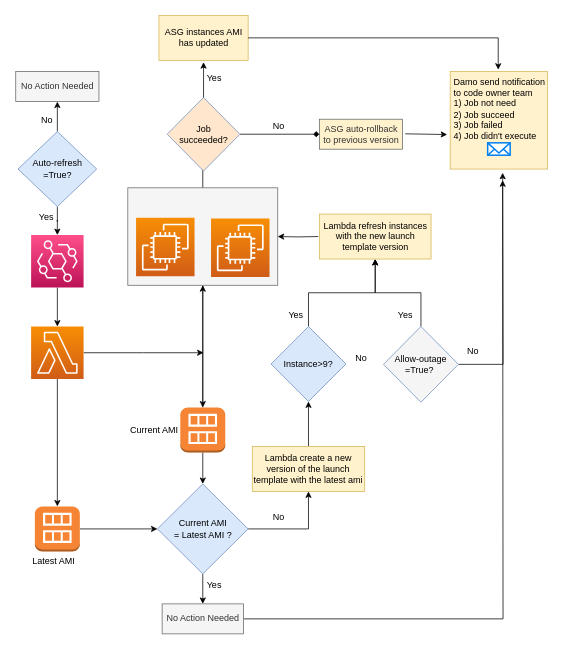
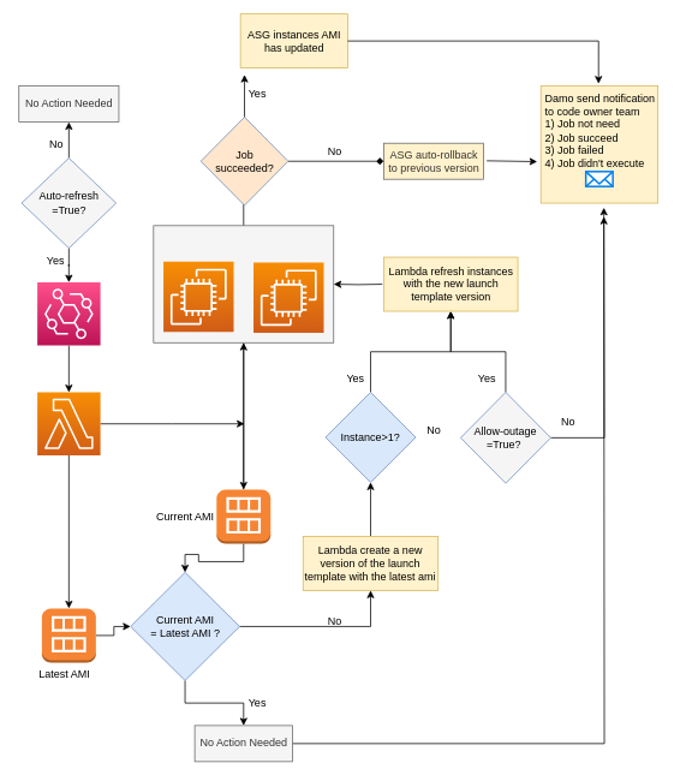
  <mxCell id="0" />
  <mxCell id="1" parent="0" />
  <mxCell id="2" style="edgeStyle=orthogonalEdgeStyle;rounded=0;orthogonalLoop=1;jettySize=auto;html=1;" parent="1" source="4" target="9" edge="1"><mxGeometry relative="1" as="geometry" /></mxCell>
  <mxCell id="3" style="edgeStyle=orthogonalEdgeStyle;rounded=0;orthogonalLoop=1;jettySize=auto;html=1;entryX=0.15;entryY=-0.2;entryDx=0;entryDy=0;entryPerimeter=0;" parent="1" source="4" target="47" edge="1"><mxGeometry relative="1" as="geometry" /></mxCell>
  <mxCell id="4" value="" style="rounded=0;whiteSpace=wrap;html=1;fillColor=#f5f5f5;fontColor=#333333;strokeColor=#666666;" parent="1" vertex="1"><mxGeometry x="170" y="250" width="200" height="130" as="geometry" /></mxCell>
  <mxCell id="5" value="" style="sketch=0;points=[[0,0,0],[0.25,0,0],[0.5,0,0],[0.75,0,0],[1,0,0],[0,1,0],[0.25,1,0],[0.5,1,0],[0.75,1,0],[1,1,0],[0,0.25,0],[0,0.5,0],[0,0.75,0],[1,0.25,0],[1,0.5,0],[1,0.75,0]];outlineConnect=0;fontColor=#232F3E;gradientColor=#F78E04;gradientDirection=north;fillColor=#D05C17;strokeColor=#ffffff;dashed=0;verticalLabelPosition=bottom;verticalAlign=top;align=center;html=1;fontSize=12;fontStyle=0;aspect=fixed;shape=mxgraph.aws4.resourceIcon;resIcon=mxgraph.aws4.ec2;" parent="1" vertex="1"><mxGeometry x="181" y="290" width="78" height="78" as="geometry" /></mxCell>
  <mxCell id="6" value="" style="sketch=0;points=[[0,0,0],[0.25,0,0],[0.5,0,0],[0.75,0,0],[1,0,0],[0,1,0],[0.25,1,0],[0.5,1,0],[0.75,1,0],[1,1,0],[0,0.25,0],[0,0.5,0],[0,0.75,0],[1,0.25,0],[1,0.5,0],[1,0.75,0]];outlineConnect=0;fontColor=#232F3E;gradientColor=#F78E04;gradientDirection=north;fillColor=#D05C17;strokeColor=#ffffff;dashed=0;verticalLabelPosition=bottom;verticalAlign=top;align=center;html=1;fontSize=12;fontStyle=0;aspect=fixed;shape=mxgraph.aws4.resourceIcon;resIcon=mxgraph.aws4.ec2;" parent="1" vertex="1"><mxGeometry x="281" y="291" width="78" height="78" as="geometry" /></mxCell>
  <mxCell id="7" style="edgeStyle=orthogonalEdgeStyle;rounded=0;orthogonalLoop=1;jettySize=auto;html=1;entryX=0.5;entryY=1;entryDx=0;entryDy=0;" parent="1" source="9" target="4" edge="1"><mxGeometry relative="1" as="geometry" /></mxCell>
  <mxCell id="8" style="edgeStyle=orthogonalEdgeStyle;rounded=0;orthogonalLoop=1;jettySize=auto;html=1;" parent="1" source="9" target="19" edge="1"><mxGeometry relative="1" as="geometry" /></mxCell>
  <mxCell id="9" value="" style="outlineConnect=0;dashed=0;verticalLabelPosition=bottom;verticalAlign=top;align=center;html=1;shape=mxgraph.aws3.ami;fillColor=#F58534;gradientColor=none;" parent="1" vertex="1"><mxGeometry x="240" y="543" width="60" height="60" as="geometry" /></mxCell>
  <mxCell id="10" value="" style="edgeStyle=orthogonalEdgeStyle;rounded=0;orthogonalLoop=1;jettySize=auto;html=1;" parent="1" source="12" edge="1"><mxGeometry relative="1" as="geometry"><mxPoint x="271" y="470" as="targetPoint" /></mxGeometry></mxCell>
  <mxCell id="11" style="edgeStyle=orthogonalEdgeStyle;rounded=0;orthogonalLoop=1;jettySize=auto;html=1;" parent="1" source="12" target="16" edge="1"><mxGeometry relative="1" as="geometry" /></mxCell>
  <mxCell id="12" value="" style="sketch=0;points=[[0,0,0],[0.25,0,0],[0.5,0,0],[0.75,0,0],[1,0,0],[0,1,0],[0.25,1,0],[0.5,1,0],[0.75,1,0],[1,1,0],[0,0.25,0],[0,0.5,0],[0,0.75,0],[1,0.25,0],[1,0.5,0],[1,0.75,0]];outlineConnect=0;fontColor=#232F3E;gradientColor=#F78E04;gradientDirection=north;fillColor=#D05C17;strokeColor=#ffffff;dashed=0;verticalLabelPosition=bottom;verticalAlign=top;align=center;html=1;fontSize=12;fontStyle=0;aspect=fixed;shape=mxgraph.aws4.resourceIcon;resIcon=mxgraph.aws4.lambda;" parent="1" vertex="1"><mxGeometry x="41" y="435" width="70" height="70" as="geometry" /></mxCell>
  <mxCell id="13" style="edgeStyle=orthogonalEdgeStyle;rounded=0;orthogonalLoop=1;jettySize=auto;html=1;" parent="1" source="14" target="12" edge="1"><mxGeometry relative="1" as="geometry" /></mxCell>
  <mxCell id="14" value="" style="sketch=0;points=[[0,0,0],[0.25,0,0],[0.5,0,0],[0.75,0,0],[1,0,0],[0,1,0],[0.25,1,0],[0.5,1,0],[0.75,1,0],[1,1,0],[0,0.25,0],[0,0.5,0],[0,0.75,0],[1,0.25,0],[1,0.5,0],[1,0.75,0]];outlineConnect=0;fontColor=#232F3E;gradientColor=#FF4F8B;gradientDirection=north;fillColor=#BC1356;strokeColor=#ffffff;dashed=0;verticalLabelPosition=bottom;verticalAlign=top;align=center;html=1;fontSize=12;fontStyle=0;aspect=fixed;shape=mxgraph.aws4.resourceIcon;resIcon=mxgraph.aws4.eventbridge;" parent="1" vertex="1"><mxGeometry x="41" y="313" width="70" height="70" as="geometry" /></mxCell>
  <mxCell id="15" style="edgeStyle=orthogonalEdgeStyle;rounded=0;orthogonalLoop=1;jettySize=auto;html=1;entryX=0;entryY=0.5;entryDx=0;entryDy=0;" parent="1" source="16" target="19" edge="1"><mxGeometry relative="1" as="geometry" /></mxCell>
  <mxCell id="16" value="" style="outlineConnect=0;dashed=0;verticalLabelPosition=bottom;verticalAlign=top;align=center;html=1;shape=mxgraph.aws3.ami;fillColor=#F58534;gradientColor=none;" parent="1" vertex="1"><mxGeometry x="46" y="675" width="60" height="60" as="geometry" /></mxCell>
  <mxCell id="17" style="edgeStyle=orthogonalEdgeStyle;rounded=0;orthogonalLoop=1;jettySize=auto;html=1;entryX=0.5;entryY=0;entryDx=0;entryDy=0;" parent="1" source="19" target="21" edge="1"><mxGeometry relative="1" as="geometry" /></mxCell>
  <mxCell id="18" style="edgeStyle=orthogonalEdgeStyle;rounded=0;orthogonalLoop=1;jettySize=auto;html=1;entryX=0.5;entryY=1;entryDx=0;entryDy=0;" parent="1" source="19" target="23" edge="1"><mxGeometry relative="1" as="geometry" /></mxCell>
- <mxCell id="19" value="Current AMI &lt;br&gt;= Latest AMI ?" style="rhombus;whiteSpace=wrap;html=1;fillColor=#dae8fc;strokeColor=#6c8ebf;" parent="1" vertex="1"><mxGeometry x="209.5" y="645" width="121" height="120" as="geometry" /></mxCell>
+ <mxCell id="19" value="Current AMI &lt;br&gt;= Latest AMI ?" style="rhombus;whiteSpace=wrap;html=1;fillColor=#dae8fc;strokeColor=#6c8ebf;" parent="1" vertex="1"><mxGeometry x="144.5" y="635" width="121" height="120" as="geometry" /></mxCell>
  <mxCell id="20" style="edgeStyle=orthogonalEdgeStyle;rounded=0;orthogonalLoop=1;jettySize=auto;html=1;" edge="1" parent="1" source="21"><mxGeometry relative="1" as="geometry"><mxPoint x="670" y="240" as="targetPoint" /></mxGeometry></mxCell>
  <mxCell id="21" value="No Action Needed" style="rounded=0;whiteSpace=wrap;html=1;fillColor=#f5f5f5;fontColor=#333333;strokeColor=#666666;" parent="1" vertex="1"><mxGeometry x="215.75" y="805" width="108.5" height="40" as="geometry" /></mxCell>
  <mxCell id="22" style="edgeStyle=orthogonalEdgeStyle;rounded=0;orthogonalLoop=1;jettySize=auto;html=1;entryX=0.5;entryY=1;entryDx=0;entryDy=0;" parent="1" source="23" target="37" edge="1"><mxGeometry relative="1" as="geometry" /></mxCell>
  <mxCell id="23" value="Lambda create a new version of the launch template with the latest ami" style="rounded=0;whiteSpace=wrap;html=1;fillColor=#fff2cc;strokeColor=#d6b656;" parent="1" vertex="1"><mxGeometry x="336" y="595" width="150" height="60" as="geometry" /></mxCell>
  <mxCell id="24" style="edgeStyle=orthogonalEdgeStyle;rounded=0;orthogonalLoop=1;jettySize=auto;html=1;entryX=1;entryY=0.5;entryDx=0;entryDy=0;exitX=0;exitY=0.5;exitDx=0;exitDy=0;" parent="1" target="4" edge="1"><mxGeometry relative="1" as="geometry"><mxPoint x="424" y="315" as="sourcePoint" /></mxGeometry></mxCell>
  <mxCell id="25" style="edgeStyle=orthogonalEdgeStyle;rounded=0;orthogonalLoop=1;jettySize=auto;html=1;" parent="1" source="27" target="14" edge="1"><mxGeometry relative="1" as="geometry" /></mxCell>
  <mxCell id="26" style="edgeStyle=orthogonalEdgeStyle;rounded=0;orthogonalLoop=1;jettySize=auto;html=1;entryX=0.5;entryY=1;entryDx=0;entryDy=0;" parent="1" source="27" target="31" edge="1"><mxGeometry relative="1" as="geometry" /></mxCell>
- <mxCell id="27" value="Auto-refresh&lt;br&gt;=True?" style="rhombus;whiteSpace=wrap;html=1;fillColor=#dae8fc;strokeColor=#6c8ebf;" parent="1" vertex="1"><mxGeometry x="23.5" y="175" width="105" height="100" as="geometry" /></mxCell>
+ <mxCell id="27" value="Auto-refresh&lt;br&gt;=True?" style="rhombus;whiteSpace=wrap;html=1;fillColor=#f5f5f5;strokeColor=#6c8ebf;" parent="1" vertex="1"><mxGeometry x="23.5" y="175" width="105" height="100" as="geometry" /></mxCell>
  <mxCell id="28" value="Yes" style="text;html=1;align=center;verticalAlign=middle;resizable=0;points=[];autosize=1;strokeColor=none;fillColor=none;" parent="1" vertex="1"><mxGeometry x="41" y="275" width="40" height="30" as="geometry" /></mxCell>
  <mxCell id="29" value="Yes" style="text;html=1;align=center;verticalAlign=middle;resizable=0;points=[];autosize=1;strokeColor=none;fillColor=none;" parent="1" vertex="1"><mxGeometry x="265" y="765" width="40" height="30" as="geometry" /></mxCell>
  <mxCell id="30" value="No" style="text;html=1;align=center;verticalAlign=middle;resizable=0;points=[];autosize=1;strokeColor=none;fillColor=none;" parent="1" vertex="1"><mxGeometry x="351" y="675" width="40" height="30" as="geometry" /></mxCell>
  <mxCell id="31" value="No Action Needed" style="rounded=0;whiteSpace=wrap;html=1;fillColor=#f5f5f5;fontColor=#333333;strokeColor=#666666;" parent="1" vertex="1"><mxGeometry x="20.5" y="95" width="111" height="40" as="geometry" /></mxCell>
  <mxCell id="32" value="No" style="text;html=1;align=center;verticalAlign=middle;resizable=0;points=[];autosize=1;strokeColor=none;fillColor=none;" parent="1" vertex="1"><mxGeometry x="42" y="145" width="40" height="30" as="geometry" /></mxCell>
  <mxCell id="33" style="edgeStyle=orthogonalEdgeStyle;rounded=0;orthogonalLoop=1;jettySize=auto;html=1;" parent="1" source="35" edge="1"><mxGeometry relative="1" as="geometry"><mxPoint x="670" y="230" as="targetPoint" /></mxGeometry></mxCell>
  <mxCell id="34" style="edgeStyle=orthogonalEdgeStyle;rounded=0;orthogonalLoop=1;jettySize=auto;html=1;" parent="1" source="35" target="51" edge="1"><mxGeometry relative="1" as="geometry" /></mxCell>
  <mxCell id="35" value="Allow-outage&lt;br&gt;=True?&amp;nbsp;" style="rhombus;whiteSpace=wrap;html=1;fillColor=#f5f5f5;strokeColor=#6c8ebf;" parent="1" vertex="1"><mxGeometry x="511" y="435" width="100" height="101" as="geometry" /></mxCell>
  <mxCell id="36" style="edgeStyle=orthogonalEdgeStyle;rounded=0;orthogonalLoop=1;jettySize=auto;html=1;entryX=0.5;entryY=1;entryDx=0;entryDy=0;" parent="1" source="37" target="51" edge="1"><mxGeometry relative="1" as="geometry"><mxPoint x="481" y="375" as="targetPoint" /></mxGeometry></mxCell>
- <mxCell id="37" value="Instance&amp;gt;9?" style="rhombus;whiteSpace=wrap;html=1;fillColor=#dae8fc;strokeColor=#6c8ebf;" parent="1" vertex="1"><mxGeometry x="361" y="435" width="100" height="100" as="geometry" /></mxCell>
+ <mxCell id="37" value="Instance&amp;gt;1?" style="rhombus;whiteSpace=wrap;html=1;fillColor=#dae8fc;strokeColor=#6c8ebf;" parent="1" vertex="1"><mxGeometry x="361" y="435" width="100" height="100" as="geometry" /></mxCell>
  <mxCell id="38" value="Current AMI" style="text;html=1;align=center;verticalAlign=middle;resizable=0;points=[];autosize=1;strokeColor=none;fillColor=none;" parent="1" vertex="1"><mxGeometry x="160" y="558" width="90" height="30" as="geometry" /></mxCell>
  <mxCell id="39" value="Latest AMI" style="text;html=1;align=center;verticalAlign=middle;resizable=0;points=[];autosize=1;strokeColor=none;fillColor=none;" parent="1" vertex="1"><mxGeometry x="31" y="733" width="80" height="30" as="geometry" /></mxCell>
  <mxCell id="40" value="Yes" style="text;html=1;align=center;verticalAlign=middle;resizable=0;points=[];autosize=1;strokeColor=none;fillColor=none;" parent="1" vertex="1"><mxGeometry x="520" y="405" width="40" height="30" as="geometry" /></mxCell>
  <mxCell id="41" value="Yes" style="text;html=1;align=center;verticalAlign=middle;resizable=0;points=[];autosize=1;strokeColor=none;fillColor=none;" parent="1" vertex="1"><mxGeometry x="374" y="405" width="40" height="30" as="geometry" /></mxCell>
  <mxCell id="42" value="No" style="text;html=1;align=center;verticalAlign=middle;resizable=0;points=[];autosize=1;strokeColor=none;fillColor=none;" parent="1" vertex="1"><mxGeometry x="461" y="462" width="40" height="30" as="geometry" /></mxCell>
  <mxCell id="43" value="No" style="text;html=1;align=center;verticalAlign=middle;resizable=0;points=[];autosize=1;strokeColor=none;fillColor=none;" parent="1" vertex="1"><mxGeometry x="610" y="453" width="40" height="30" as="geometry" /></mxCell>
- <mxCell id="44" value="ASG instances AMI has updated" style="rounded=0;whiteSpace=wrap;html=1;fillColor=#fff2cc;strokeColor=#d6b656;" parent="1" vertex="1"><mxGeometry x="211.5" y="20" width="119" height="60" as="geometry" /></mxCell>
+ <mxCell id="44" value="ASG instances AMI has updated" style="rounded=0;whiteSpace=wrap;html=1;fillColor=#fff2cc;strokeColor=#d6b656;" parent="1" vertex="1"><mxGeometry x="266.5" y="15" width="119" height="60" as="geometry" /></mxCell>
  <mxCell id="45" style="edgeStyle=orthogonalEdgeStyle;rounded=0;orthogonalLoop=1;jettySize=auto;html=1;entryX=-0.031;entryY=0.646;entryDx=0;entryDy=0;entryPerimeter=0;" parent="1" target="53" edge="1"><mxGeometry relative="1" as="geometry"><mxPoint x="540" y="178" as="sourcePoint" /><mxPoint x="744" y="221.995" as="targetPoint" /></mxGeometry></mxCell>
  <mxCell id="46" value="ASG auto-rollback to previous version" style="rounded=0;whiteSpace=wrap;html=1;fillColor=#fff2cc;fontColor=#333333;strokeColor=#666666;" parent="1" vertex="1"><mxGeometry x="425.5" y="158.5" width="111" height="40" as="geometry" /></mxCell>
  <mxCell id="47" value="Yes" style="text;html=1;align=center;verticalAlign=middle;resizable=0;points=[];autosize=1;strokeColor=none;fillColor=none;" parent="1" vertex="1"><mxGeometry x="265" y="88.5" width="40" height="30" as="geometry" /></mxCell>
  <mxCell id="48" value="No" style="text;html=1;align=center;verticalAlign=middle;resizable=0;points=[];autosize=1;strokeColor=none;fillColor=none;" parent="1" vertex="1"><mxGeometry x="351" y="152.5" width="40" height="30" as="geometry" /></mxCell>
  <mxCell id="49" style="edgeStyle=orthogonalEdgeStyle;rounded=0;orthogonalLoop=1;jettySize=auto;html=1;entryX=0;entryY=0.5;entryDx=0;entryDy=0;endArrow=diamond;" parent="1" source="50" target="46" edge="1"><mxGeometry relative="1" as="geometry" /></mxCell>
  <mxCell id="50" value="Job &lt;br&gt;succeeded?" style="rhombus;whiteSpace=wrap;html=1;fillColor=#ffe6cc;strokeColor=#6c8ebf;" parent="1" vertex="1"><mxGeometry x="222.5" y="129.5" width="97" height="98" as="geometry" /></mxCell>
  <mxCell id="51" value="Lambda refresh instances with the new launch template version" style="whiteSpace=wrap;html=1;fillColor=#fff2cc;strokeColor=#d6b656;" parent="1" vertex="1"><mxGeometry x="425.5" y="285" width="149" height="60" as="geometry" /></mxCell>
  <mxCell id="52" value="" style="edgeStyle=orthogonalEdgeStyle;rounded=0;orthogonalLoop=1;jettySize=auto;html=1;entryX=0.493;entryY=-0.02;entryDx=0;entryDy=0;entryPerimeter=0;" parent="1" source="44" target="53" edge="1"><mxGeometry relative="1" as="geometry"><mxPoint x="331" y="50" as="sourcePoint" /><mxPoint x="653.95" y="117.7" as="targetPoint" /></mxGeometry></mxCell>
  <mxCell id="53" value="" style="whiteSpace=wrap;html=1;aspect=fixed;fillColor=#fff2cc;strokeColor=#d6b656;" parent="1" vertex="1"><mxGeometry x="600" y="95" width="130" height="130" as="geometry" /></mxCell>
  <mxCell id="54" value="Damo send notification&amp;nbsp;&lt;br style=&quot;border-color: var(--border-color);&quot;&gt;to code owner team&lt;br&gt;1) Job not need&lt;br&gt;2) Job succeed&lt;br&gt;3) Job failed&lt;br&gt;4) Job didn't execute" style="text;html=1;align=left;verticalAlign=middle;resizable=0;points=[];autosize=1;strokeColor=none;fillColor=none;" parent="1" vertex="1"><mxGeometry x="603" y="95" width="150" height="100" as="geometry" /></mxCell>
  <mxCell id="55" value="" style="html=1;verticalLabelPosition=bottom;align=center;labelBackgroundColor=#ffffff;verticalAlign=top;strokeWidth=2;strokeColor=#0080F0;shadow=0;dashed=0;shape=mxgraph.ios7.icons.mail;" parent="1" vertex="1"><mxGeometry x="650" y="190" width="30" height="16.5" as="geometry" /></mxCell>
